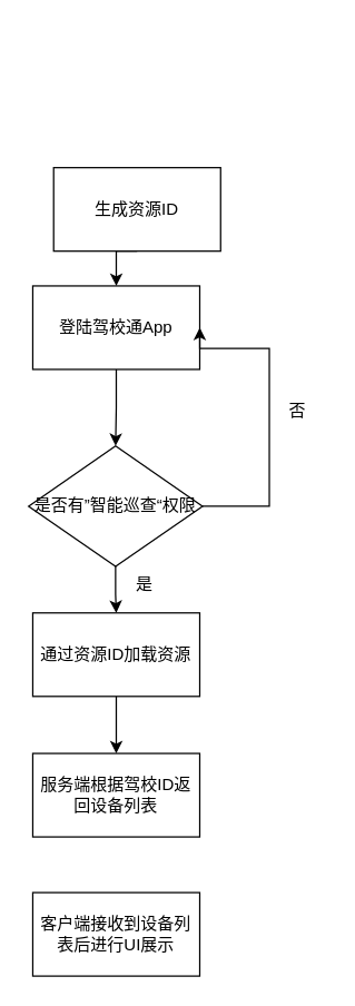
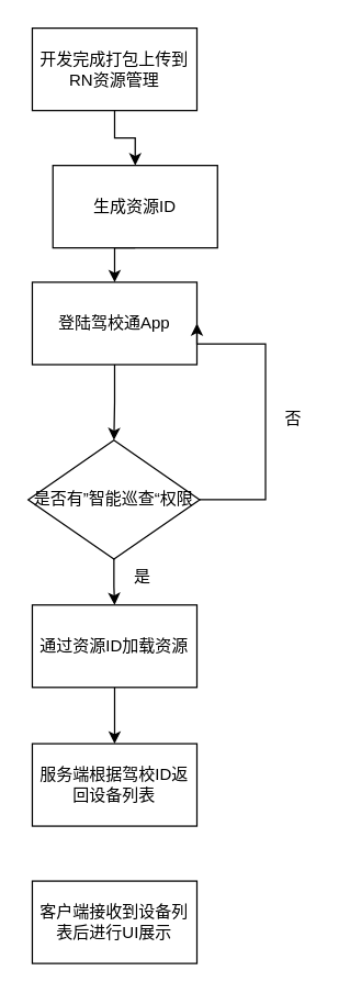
  <mxCell id="0" />
  <mxCell id="1" parent="0" />
  <mxCell id="2" style="edgeStyle=orthogonalEdgeStyle;rounded=0;orthogonalLoop=1;jettySize=auto;html=1;exitX=0.5;exitY=1;exitDx=0;exitDy=0;entryX=0.5;entryY=0;entryDx=0;entryDy=0;" edge="1" parent="1" source="3" target="6"><mxGeometry relative="1" as="geometry" /></mxCell>
  <mxCell id="3" value="登陆驾校通App" style="rounded=0;whiteSpace=wrap;html=1;" vertex="1" parent="1"><mxGeometry x="23" y="205" width="120" height="60" as="geometry" /></mxCell>
  <mxCell id="4" value="" style="edgeStyle=orthogonalEdgeStyle;rounded=0;orthogonalLoop=1;jettySize=auto;html=1;" edge="1" parent="1" source="6" target="12"><mxGeometry relative="1" as="geometry" /></mxCell>
  <mxCell id="5" style="edgeStyle=orthogonalEdgeStyle;rounded=0;orthogonalLoop=1;jettySize=auto;html=1;exitX=1;exitY=0.5;exitDx=0;exitDy=0;entryX=1;entryY=0.5;entryDx=0;entryDy=0;" edge="1" parent="1" source="6" target="3"><mxGeometry relative="1" as="geometry"><Array as="points"><mxPoint x="193" y="363" /><mxPoint x="193" y="250" /></Array></mxGeometry></mxCell>
  <mxCell id="6" value="是否有”智能巡查“权限" style="rhombus;whiteSpace=wrap;html=1;" vertex="1" parent="1"><mxGeometry x="20" y="320" width="125" height="86.67" as="geometry" /></mxCell>
+ <mxCell id="7" style="edgeStyle=orthogonalEdgeStyle;rounded=0;orthogonalLoop=1;jettySize=auto;html=1;exitX=0.5;exitY=1;exitDx=0;exitDy=0;entryX=0.5;entryY=0;entryDx=0;entryDy=0;" edge="1" parent="1" source="8" target="10"><mxGeometry relative="1" as="geometry" /></mxCell>
+ <mxCell id="8" value="开发完成打包上传到RN资源管理" style="rounded=0;whiteSpace=wrap;html=1;" vertex="1" parent="1"><mxGeometry x="23" y="20" width="120" height="60" as="geometry" /></mxCell>
  <mxCell id="9" style="edgeStyle=orthogonalEdgeStyle;rounded=0;orthogonalLoop=1;jettySize=auto;html=1;exitX=0.5;exitY=1;exitDx=0;exitDy=0;entryX=0.5;entryY=0;entryDx=0;entryDy=0;" edge="1" parent="1" source="10" target="3"><mxGeometry relative="1" as="geometry" /></mxCell>
  <mxCell id="10" value="生成资源ID" style="rounded=0;whiteSpace=wrap;html=1;" vertex="1" parent="1"><mxGeometry x="38" y="120" width="120" height="60" as="geometry" /></mxCell>
  <mxCell id="11" value="" style="edgeStyle=orthogonalEdgeStyle;rounded=0;orthogonalLoop=1;jettySize=auto;html=1;" edge="1" parent="1" source="12" target="15"><mxGeometry relative="1" as="geometry" /></mxCell>
  <mxCell id="12" value="通过资源ID加载资源" style="whiteSpace=wrap;html=1;" vertex="1" parent="1"><mxGeometry x="23" y="439.995" width="120" height="60" as="geometry" /></mxCell>
  <mxCell id="13" value="是" style="text;html=1;align=center;verticalAlign=middle;resizable=0;points=[];autosize=1;strokeColor=none;fillColor=none;" vertex="1" parent="1"><mxGeometry x="83" y="405" width="40" height="30" as="geometry" /></mxCell>
- <mxCell id="14" value="否" style="text;html=1;align=center;verticalAlign=middle;resizable=0;points=[];autosize=1;strokeColor=none;fillColor=none;" vertex="1" parent="1"><mxGeometry x="193" y="280" width="40" height="30" as="geometry" /></mxCell>
+ <mxCell id="14" value="否" style="text;html=1;align=center;verticalAlign=middle;resizable=0;points=[];autosize=1;strokeColor=none;fillColor=none;" vertex="1" parent="1"><mxGeometry x="193" y="290" width="40" height="30" as="geometry" /></mxCell>
  <mxCell id="15" value="服务端根据驾校ID返回设备列表" style="whiteSpace=wrap;html=1;" vertex="1" parent="1"><mxGeometry x="23" y="540.995" width="120" height="60" as="geometry" /></mxCell>
  <mxCell id="16" value="客户端接收到设备列表后进行UI展示" style="whiteSpace=wrap;html=1;" vertex="1" parent="1"><mxGeometry x="23" y="640.995" width="120" height="60" as="geometry" /></mxCell>
